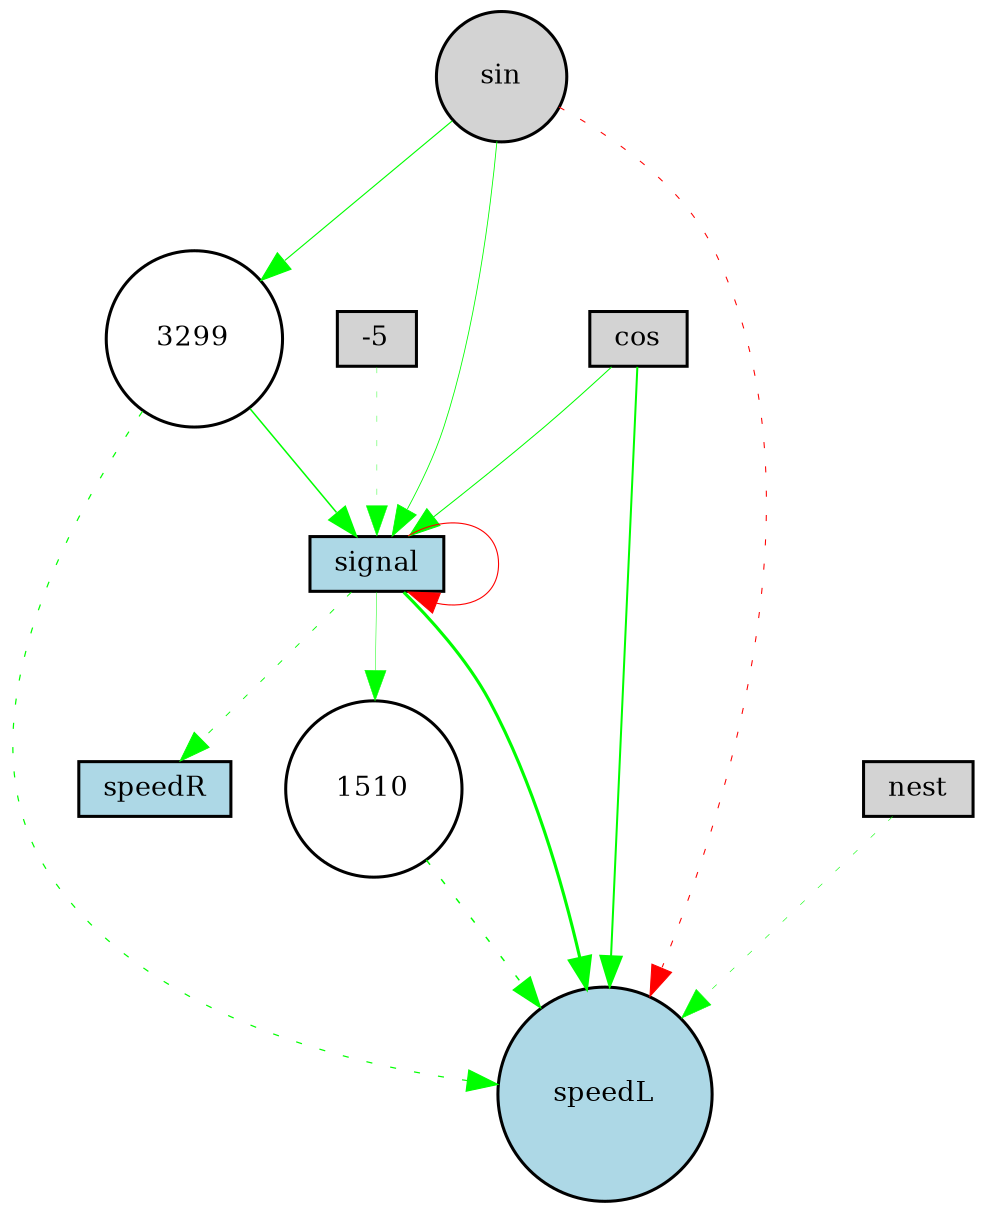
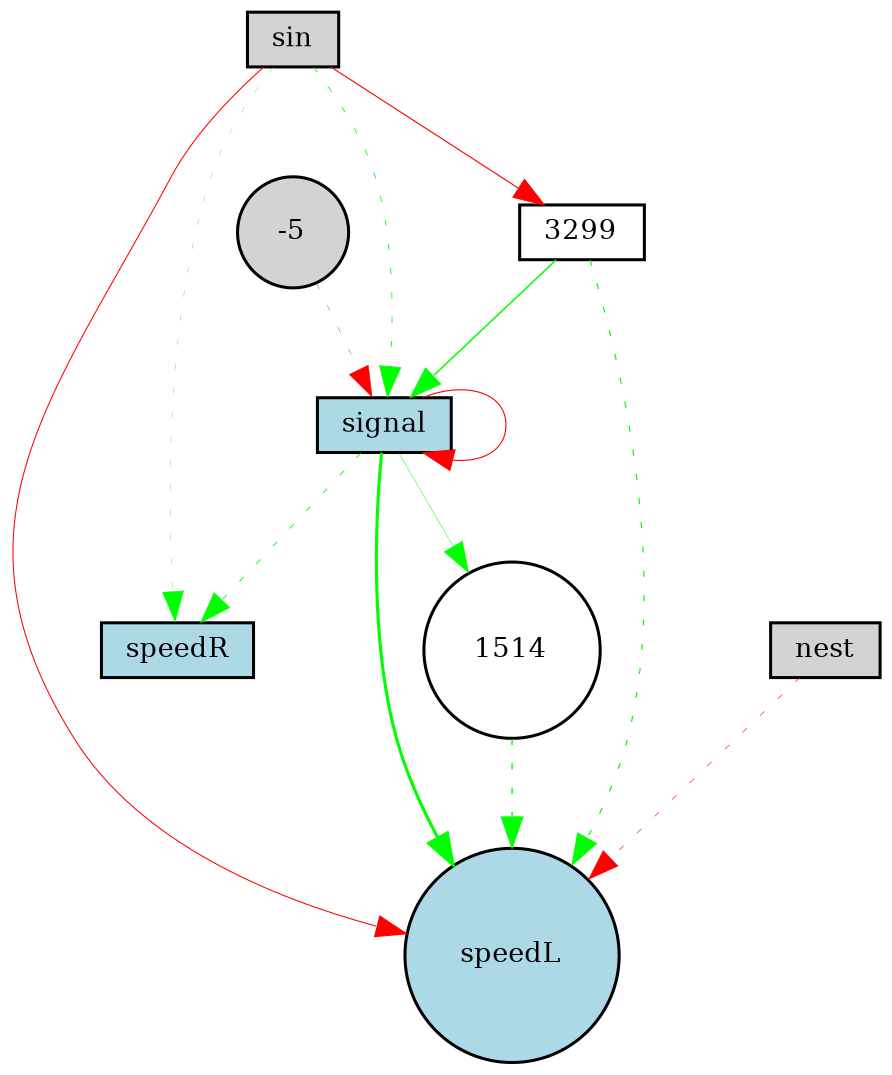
  digraph {
    node [fillcolor=lightgray fontsize=9 shape=box style=filled]
    edge [color=green style=solid]
-   cos [height=0.2 width=0.2]
    signal [fillcolor=lightblue height=0.2 width=0.2]
    speedL [fillcolor=lightblue height=0.2 shape=circle width=0.2]
    speedR [fillcolor=lightblue height=0.2 width=0.2]
-   1514 [fillcolor=white height=0.2 shape=circle width=0.2 label=1510]
-   sin [height=0.2 shape=circle width=0.2]
-   3299 [fillcolor=white height=0.2 shape=circle width=0.2]
+   1514 [fillcolor=white height=0.2 shape=circle width=0.2]
+   sin [height=0.2 width=0.2]
+   3299 [fillcolor=white height=0.2 width=0.2]
    nest [height=0.2 width=0.2]
-   -5 [height=0.2 width=0.2]
-   cos -> signal [penwidth=0.3363918345270288]
-   cos -> speedL [penwidth=0.6639280011722972]
+   -5 [height=0.2 shape=circle width=0.2]
    signal -> signal [color=red penwidth=0.36334347845124315]
    signal -> speedL [penwidth=1.0217844867050205]
    signal -> speedR [penwidth=0.2948105489269192 style=dotted]
    signal -> 1514 [penwidth=0.15713368716707854]
    1514 -> speedL [penwidth=0.4770726628216767 style=dotted]
-   sin -> signal [penwidth=0.2771070635618196]
-   sin -> speedL [color=red penwidth=0.34614531354188005 style=dotted]
-   sin -> 3299 [penwidth=0.36968053706882986]
+   sin -> signal [penwidth=0.2771070635618196 style=dotted]
+   sin -> speedL [color=red penwidth=0.34614531354188005]
+   sin -> speedR [penwidth=0.12197327243535976 style=dotted]
+   sin -> 3299 [color=red penwidth=0.36968053706882986]
    3299 -> signal [penwidth=0.5023102639505899]
    3299 -> speedL [penwidth=0.3997767997509778 style=dotted]
-   nest -> speedL [penwidth=0.18880822186935448 style=dotted]
-   -5 -> signal [penwidth=0.1299341184387367 style=dotted]
+   nest -> speedL [color=red penwidth=0.18880822186935448 style=dotted]
+   -5 -> signal [color=red penwidth=0.1299341184387367 style=dotted]
  }
